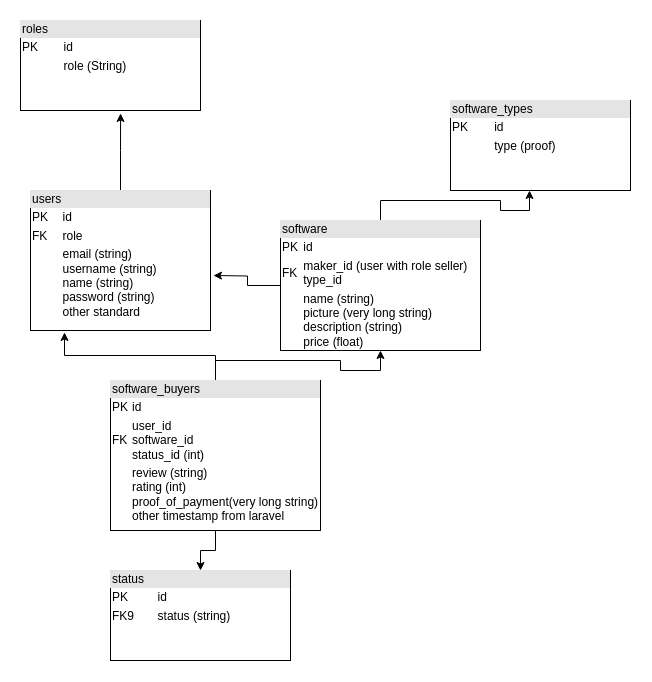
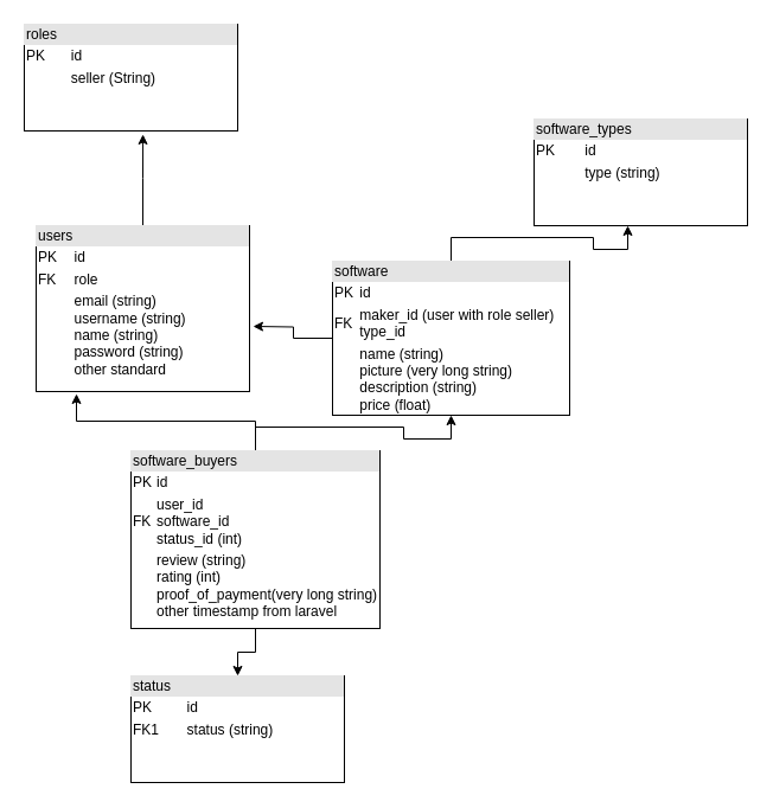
  <mxCell id="0" />
  <mxCell id="1" parent="0" />
  <mxCell id="2" style="edgeStyle=orthogonalEdgeStyle;rounded=0;orthogonalLoop=1;jettySize=auto;html=1;entryX=0.556;entryY=1.033;entryDx=0;entryDy=0;entryPerimeter=0;" parent="1" source="3" target="4" edge="1"><mxGeometry relative="1" as="geometry" /></mxCell>
  <mxCell id="3" value="&lt;div style=&quot;box-sizing: border-box ; width: 100% ; background: #e4e4e4 ; padding: 2px&quot;&gt;users&lt;/div&gt;&lt;table style=&quot;width: 100% ; font-size: 1em&quot; cellspacing=&quot;0&quot; cellpadding=&quot;2&quot;&gt;&lt;tbody&gt;&lt;tr&gt;&lt;td&gt;PK&lt;/td&gt;&lt;td&gt;id&lt;/td&gt;&lt;/tr&gt;&lt;tr&gt;&lt;td&gt;FK&lt;/td&gt;&lt;td&gt;role&lt;br&gt;&lt;/td&gt;&lt;/tr&gt;&lt;tr&gt;&lt;td&gt;&lt;br&gt;&lt;/td&gt;&lt;td&gt;email (string)&lt;br&gt;username (string)&lt;br&gt;name (string)&lt;br&gt;password (string)&lt;br&gt;other standard&lt;br&gt;&lt;/td&gt;&lt;/tr&gt;&lt;/tbody&gt;&lt;/table&gt;" style="verticalAlign=top;align=left;overflow=fill;html=1;" parent="1" vertex="1"><mxGeometry x="30" y="190" width="180" height="140" as="geometry" /></mxCell>
- <mxCell id="4" value="&lt;div style=&quot;box-sizing: border-box ; width: 100% ; background: #e4e4e4 ; padding: 2px&quot;&gt;roles&lt;/div&gt;&lt;table style=&quot;width: 100% ; font-size: 1em&quot; cellspacing=&quot;0&quot; cellpadding=&quot;2&quot;&gt;&lt;tbody&gt;&lt;tr&gt;&lt;td&gt;PK&lt;/td&gt;&lt;td&gt;id&lt;/td&gt;&lt;/tr&gt;&lt;tr&gt;&lt;td&gt;&lt;br&gt;&lt;/td&gt;&lt;td&gt;role (String)&lt;br&gt;&lt;/td&gt;&lt;/tr&gt;&lt;tr&gt;&lt;td&gt;&lt;br&gt;&lt;/td&gt;&lt;td&gt;&lt;br&gt;&lt;/td&gt;&lt;/tr&gt;&lt;/tbody&gt;&lt;/table&gt;" style="verticalAlign=top;align=left;overflow=fill;html=1;" parent="1" vertex="1"><mxGeometry x="20" y="20" width="180" height="90" as="geometry" /></mxCell>
+ <mxCell id="4" value="&lt;div style=&quot;box-sizing: border-box ; width: 100% ; background: #e4e4e4 ; padding: 2px&quot;&gt;roles&lt;/div&gt;&lt;table style=&quot;width: 100% ; font-size: 1em&quot; cellspacing=&quot;0&quot; cellpadding=&quot;2&quot;&gt;&lt;tbody&gt;&lt;tr&gt;&lt;td&gt;PK&lt;/td&gt;&lt;td&gt;id&lt;/td&gt;&lt;/tr&gt;&lt;tr&gt;&lt;td&gt;&lt;br&gt;&lt;/td&gt;&lt;td&gt;seller (String)&lt;br&gt;&lt;/td&gt;&lt;/tr&gt;&lt;tr&gt;&lt;td&gt;&lt;br&gt;&lt;/td&gt;&lt;td&gt;&lt;br&gt;&lt;/td&gt;&lt;/tr&gt;&lt;/tbody&gt;&lt;/table&gt;" style="verticalAlign=top;align=left;overflow=fill;html=1;" parent="1" vertex="1"><mxGeometry x="20" y="20" width="180" height="90" as="geometry" /></mxCell>
  <mxCell id="5" style="edgeStyle=orthogonalEdgeStyle;rounded=0;orthogonalLoop=1;jettySize=auto;html=1;" parent="1" source="7" edge="1"><mxGeometry relative="1" as="geometry"><mxPoint x="213" y="275" as="targetPoint" /></mxGeometry></mxCell>
  <mxCell id="6" style="edgeStyle=orthogonalEdgeStyle;rounded=0;orthogonalLoop=1;jettySize=auto;html=1;entryX=0.439;entryY=1;entryDx=0;entryDy=0;entryPerimeter=0;" edge="1" parent="1" source="7" target="13"><mxGeometry relative="1" as="geometry" /></mxCell>
  <mxCell id="7" value="&lt;div style=&quot;box-sizing: border-box ; width: 100% ; background: #e4e4e4 ; padding: 2px&quot;&gt;software&lt;/div&gt;&lt;table style=&quot;width: 100% ; font-size: 1em&quot; cellspacing=&quot;0&quot; cellpadding=&quot;2&quot;&gt;&lt;tbody&gt;&lt;tr&gt;&lt;td&gt;PK&lt;/td&gt;&lt;td&gt;id&lt;/td&gt;&lt;/tr&gt;&lt;tr&gt;&lt;td&gt;FK&lt;/td&gt;&lt;td&gt;maker_id (user with role seller)&lt;br&gt;type_id&lt;/td&gt;&lt;/tr&gt;&lt;tr&gt;&lt;td&gt;&lt;br&gt;&lt;/td&gt;&lt;td&gt;name (string)&lt;br&gt;picture (very long string)&lt;br&gt;description (string)&lt;br&gt;price (float)&lt;br&gt;&lt;br&gt;&lt;br&gt;&lt;/td&gt;&lt;/tr&gt;&lt;/tbody&gt;&lt;/table&gt;" style="verticalAlign=top;align=left;overflow=fill;html=1;" parent="1" vertex="1"><mxGeometry x="280" y="220" width="200" height="130" as="geometry" /></mxCell>
  <mxCell id="8" style="edgeStyle=orthogonalEdgeStyle;rounded=0;orthogonalLoop=1;jettySize=auto;html=1;entryX=0.5;entryY=1;entryDx=0;entryDy=0;" parent="1" source="11" target="7" edge="1"><mxGeometry relative="1" as="geometry" /></mxCell>
  <mxCell id="9" style="edgeStyle=orthogonalEdgeStyle;rounded=0;orthogonalLoop=1;jettySize=auto;html=1;entryX=0.189;entryY=1.014;entryDx=0;entryDy=0;entryPerimeter=0;" parent="1" source="11" target="3" edge="1"><mxGeometry relative="1" as="geometry" /></mxCell>
  <mxCell id="10" style="edgeStyle=orthogonalEdgeStyle;rounded=0;orthogonalLoop=1;jettySize=auto;html=1;entryX=0.5;entryY=0;entryDx=0;entryDy=0;" parent="1" source="11" target="12" edge="1"><mxGeometry relative="1" as="geometry" /></mxCell>
  <mxCell id="11" value="&lt;div style=&quot;box-sizing: border-box ; width: 100% ; background: #e4e4e4 ; padding: 2px&quot;&gt;software_buyers&lt;/div&gt;&lt;table style=&quot;width: 100% ; font-size: 1em&quot; cellspacing=&quot;0&quot; cellpadding=&quot;2&quot;&gt;&lt;tbody&gt;&lt;tr&gt;&lt;td&gt;PK&lt;/td&gt;&lt;td&gt;id&lt;/td&gt;&lt;/tr&gt;&lt;tr&gt;&lt;td&gt;FK&lt;/td&gt;&lt;td&gt;user_id&lt;br&gt;software_id&lt;br&gt;status_id (int)&lt;br&gt;&lt;/td&gt;&lt;/tr&gt;&lt;tr&gt;&lt;td&gt;&lt;br&gt;&lt;/td&gt;&lt;td&gt;review (string)&lt;br&gt;rating (int)&lt;br&gt;proof_of_payment(very long string)&lt;br&gt;other timestamp from laravel&lt;br&gt;&lt;/td&gt;&lt;/tr&gt;&lt;/tbody&gt;&lt;/table&gt;" style="verticalAlign=top;align=left;overflow=fill;html=1;" parent="1" vertex="1"><mxGeometry x="110" y="380" width="210" height="150" as="geometry" /></mxCell>
- <mxCell id="12" value="&lt;div style=&quot;box-sizing: border-box ; width: 100% ; background: #e4e4e4 ; padding: 2px&quot;&gt;status&lt;/div&gt;&lt;table style=&quot;width: 100% ; font-size: 1em&quot; cellspacing=&quot;0&quot; cellpadding=&quot;2&quot;&gt;&lt;tbody&gt;&lt;tr&gt;&lt;td&gt;PK&lt;/td&gt;&lt;td&gt;id&lt;/td&gt;&lt;/tr&gt;&lt;tr&gt;&lt;td&gt;FK9&lt;/td&gt;&lt;td&gt;status (string)&lt;br&gt;&lt;/td&gt;&lt;/tr&gt;&lt;tr&gt;&lt;td&gt;&lt;br&gt;&lt;/td&gt;&lt;td&gt;&lt;br&gt;&lt;/td&gt;&lt;/tr&gt;&lt;/tbody&gt;&lt;/table&gt;" style="verticalAlign=top;align=left;overflow=fill;html=1;" parent="1" vertex="1"><mxGeometry x="110" y="570" width="180" height="90" as="geometry" /></mxCell>
- <mxCell id="13" value="&lt;div style=&quot;box-sizing: border-box ; width: 100% ; background: #e4e4e4 ; padding: 2px&quot;&gt;software_types&lt;/div&gt;&lt;table style=&quot;width: 100% ; font-size: 1em&quot; cellpadding=&quot;2&quot; cellspacing=&quot;0&quot;&gt;&lt;tbody&gt;&lt;tr&gt;&lt;td&gt;PK&lt;/td&gt;&lt;td&gt;id&lt;/td&gt;&lt;/tr&gt;&lt;tr&gt;&lt;td&gt;&lt;br&gt;&lt;/td&gt;&lt;td&gt;type (proof)&lt;/td&gt;&lt;/tr&gt;&lt;tr&gt;&lt;td&gt;&lt;/td&gt;&lt;td&gt;&lt;/td&gt;&lt;/tr&gt;&lt;/tbody&gt;&lt;/table&gt;" style="verticalAlign=top;align=left;overflow=fill;html=1;" vertex="1" parent="1"><mxGeometry x="450" y="100" width="180" height="90" as="geometry" /></mxCell>
+ <mxCell id="12" value="&lt;div style=&quot;box-sizing: border-box ; width: 100% ; background: #e4e4e4 ; padding: 2px&quot;&gt;status&lt;/div&gt;&lt;table style=&quot;width: 100% ; font-size: 1em&quot; cellspacing=&quot;0&quot; cellpadding=&quot;2&quot;&gt;&lt;tbody&gt;&lt;tr&gt;&lt;td&gt;PK&lt;/td&gt;&lt;td&gt;id&lt;/td&gt;&lt;/tr&gt;&lt;tr&gt;&lt;td&gt;FK1&lt;/td&gt;&lt;td&gt;status (string)&lt;br&gt;&lt;/td&gt;&lt;/tr&gt;&lt;tr&gt;&lt;td&gt;&lt;br&gt;&lt;/td&gt;&lt;td&gt;&lt;br&gt;&lt;/td&gt;&lt;/tr&gt;&lt;/tbody&gt;&lt;/table&gt;" style="verticalAlign=top;align=left;overflow=fill;html=1;" parent="1" vertex="1"><mxGeometry x="110" y="570" width="180" height="90" as="geometry" /></mxCell>
+ <mxCell id="13" value="&lt;div style=&quot;box-sizing: border-box ; width: 100% ; background: #e4e4e4 ; padding: 2px&quot;&gt;software_types&lt;/div&gt;&lt;table style=&quot;width: 100% ; font-size: 1em&quot; cellpadding=&quot;2&quot; cellspacing=&quot;0&quot;&gt;&lt;tbody&gt;&lt;tr&gt;&lt;td&gt;PK&lt;/td&gt;&lt;td&gt;id&lt;/td&gt;&lt;/tr&gt;&lt;tr&gt;&lt;td&gt;&lt;br&gt;&lt;/td&gt;&lt;td&gt;type (string)&lt;/td&gt;&lt;/tr&gt;&lt;tr&gt;&lt;td&gt;&lt;/td&gt;&lt;td&gt;&lt;/td&gt;&lt;/tr&gt;&lt;/tbody&gt;&lt;/table&gt;" style="verticalAlign=top;align=left;overflow=fill;html=1;" vertex="1" parent="1"><mxGeometry x="450" y="100" width="180" height="90" as="geometry" /></mxCell>
